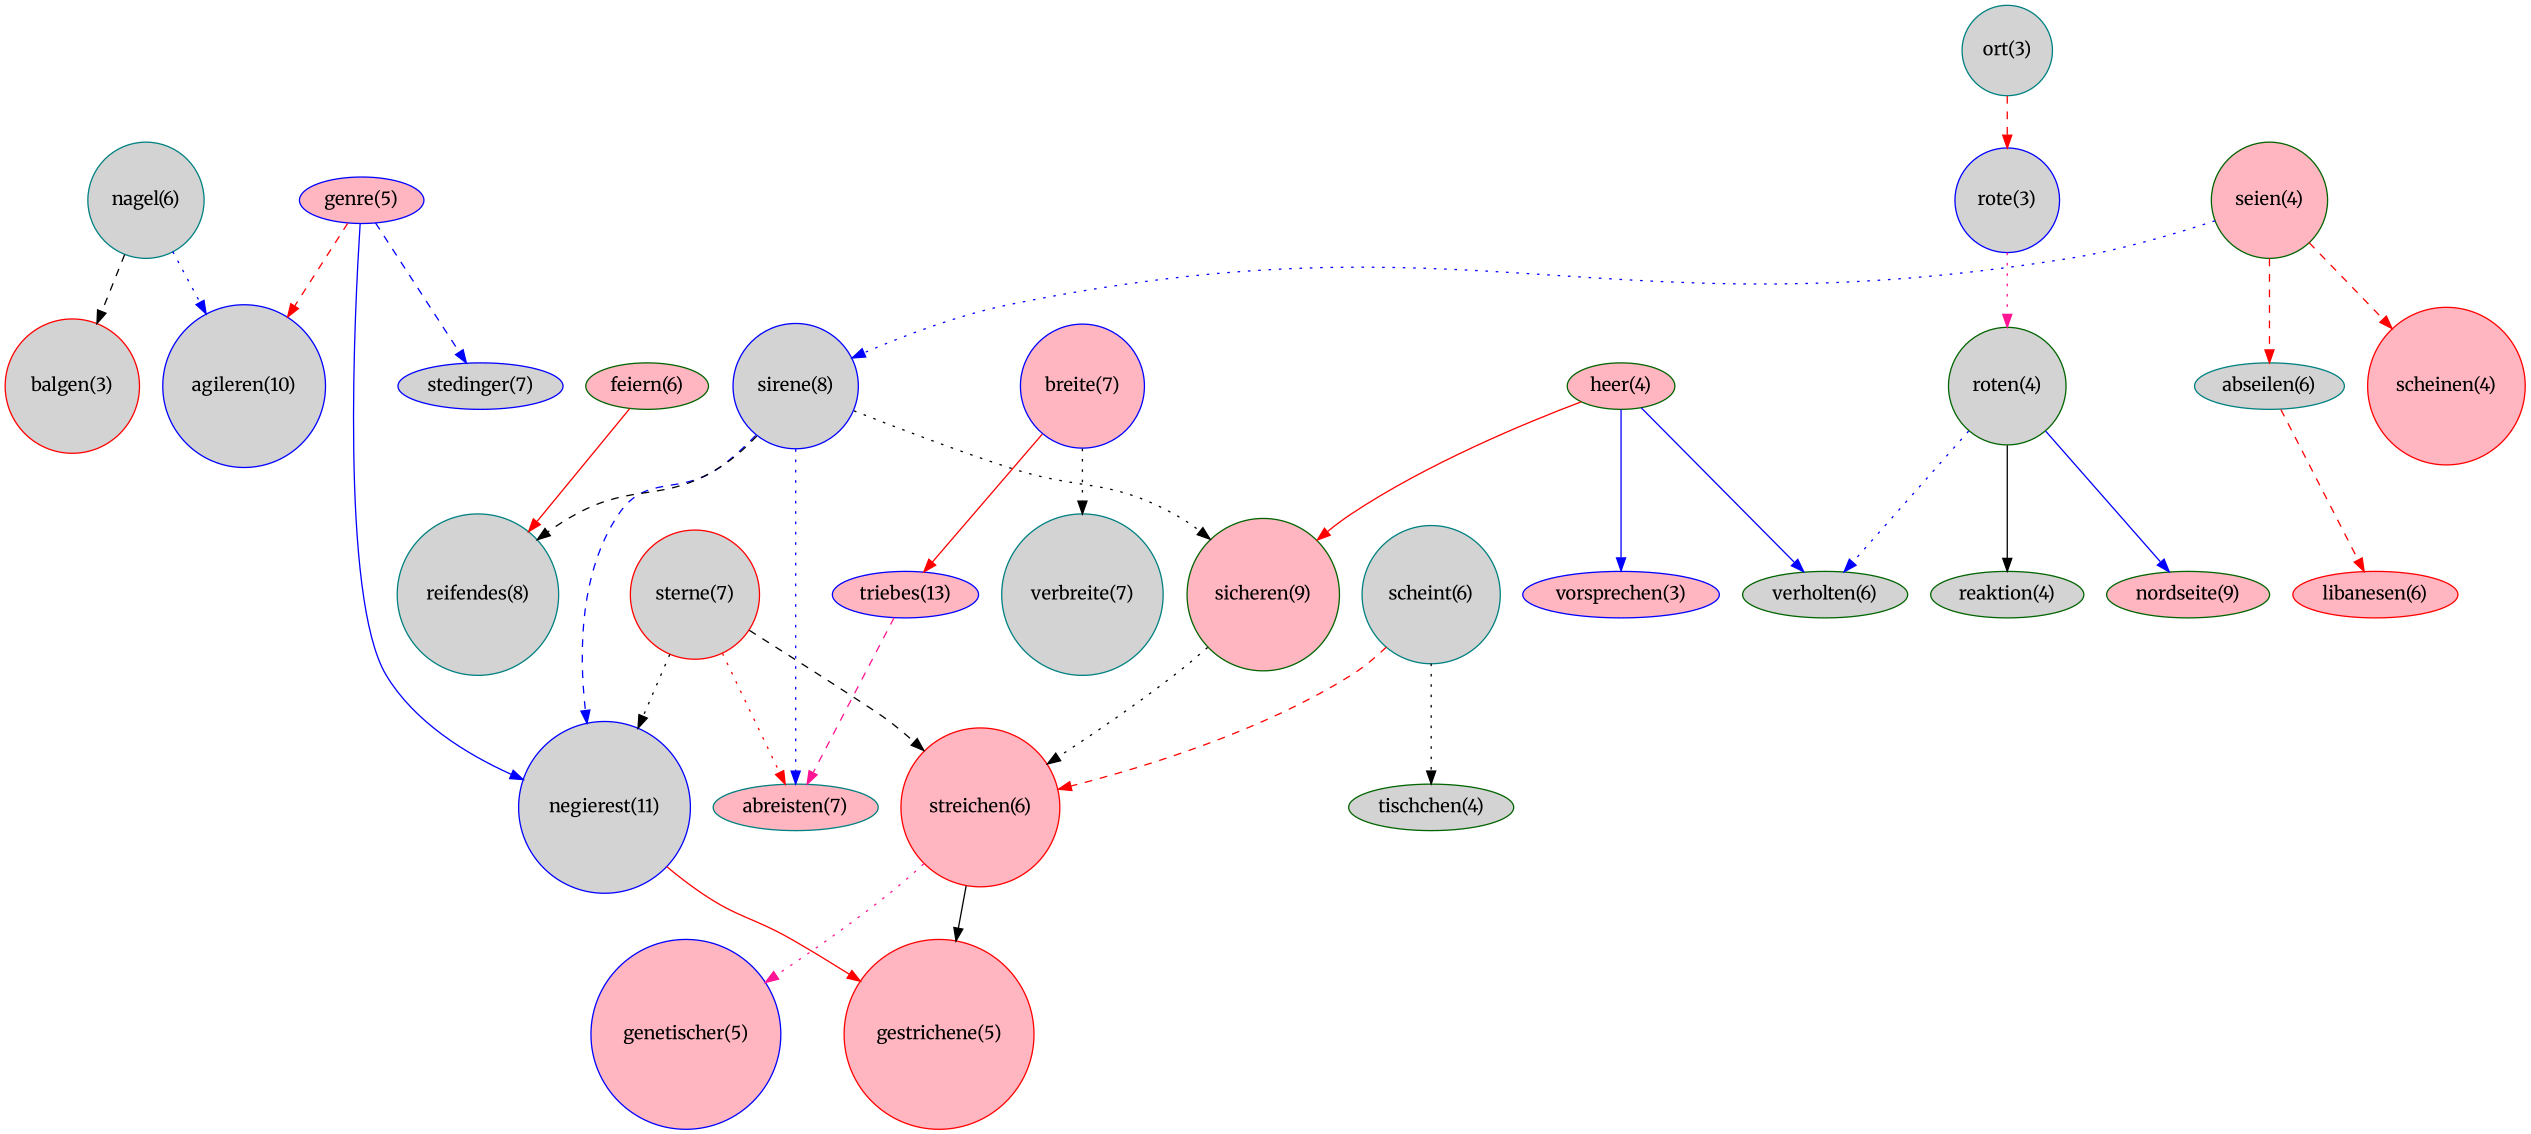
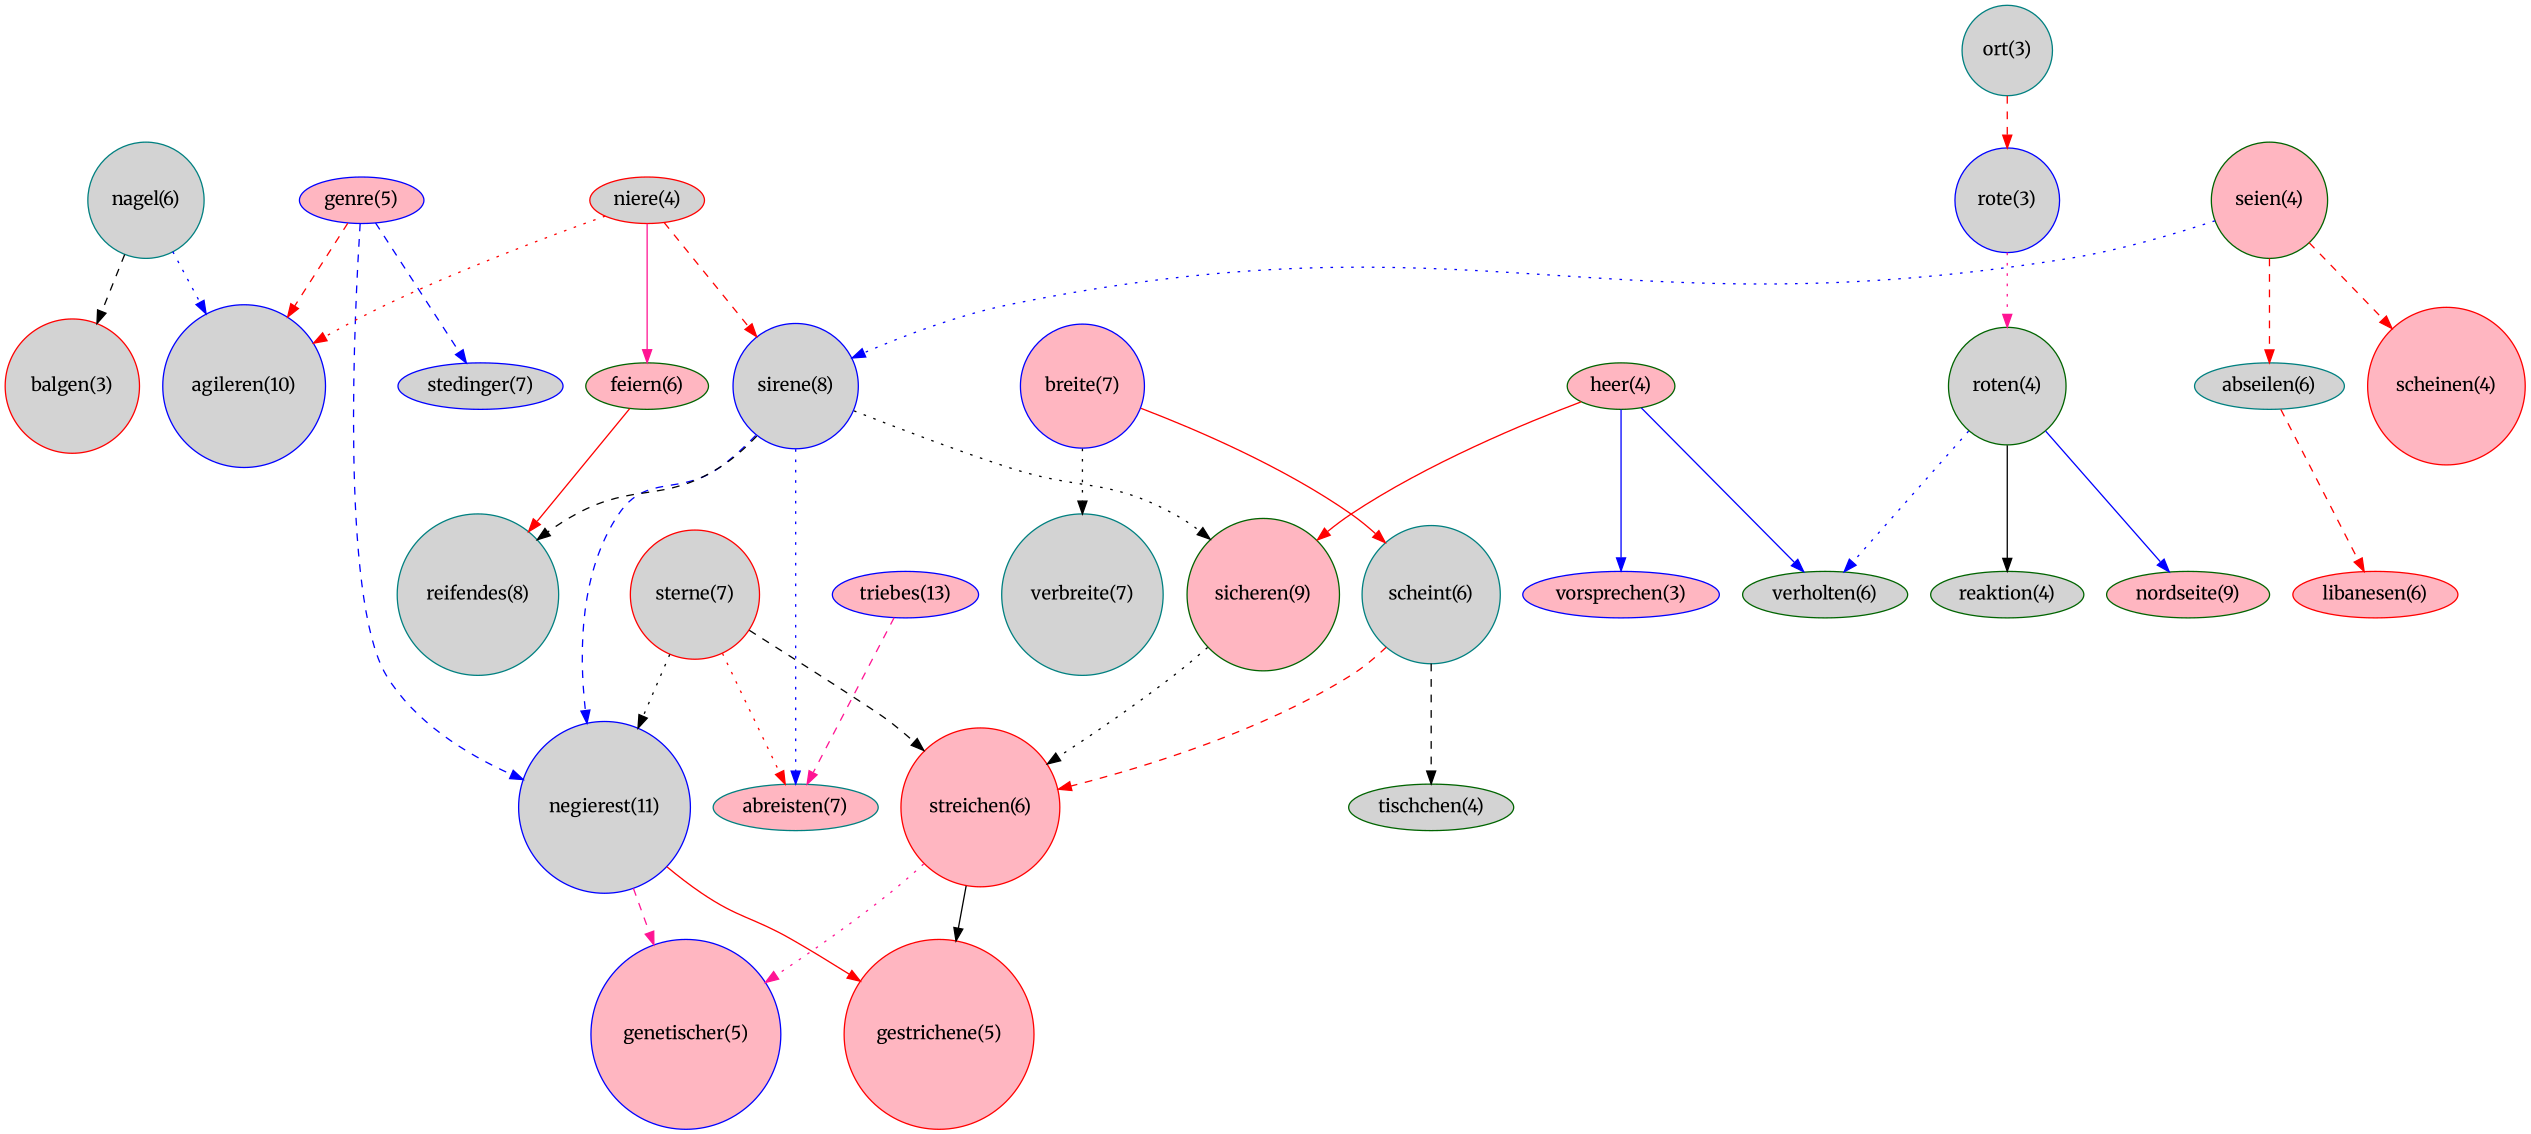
  digraph {
    fontname=Merriweather
    node [color=blue fillcolor=lightgrey fontname=Merriweather shape=circle style=filled]
    edge [color=red fontname=Merriweather style=dashed]
    "genre(5)" [fillcolor=lightpink shape=ellipse]
    "agileren(10)"
    "negierest(11)"
    "stedinger(7)" [shape=ellipse]
    "genetischer(5)" [fillcolor=lightpink]
    "gestrichene(5)" [color=red fillcolor=lightpink]
    "feiern(6)" [color=darkgreen fillcolor=lightpink shape=ellipse]
    "reifendes(8)" [color=teal]
    "roten(4)" [color=darkgreen]
    "reaktion(4)" [color=darkgreen shape=ellipse]
    "verholten(6)" [color=darkgreen shape=ellipse]
    "nordseite(9)" [color=darkgreen fillcolor=lightpink shape=ellipse]
    "heer(4)" [color=darkgreen fillcolor=lightpink shape=ellipse]
    "vorsprechen(3)" [fillcolor=lightpink shape=ellipse]
    "sicheren(9)" [color=darkgreen fillcolor=lightpink]
    "streichen(6)" [color=red fillcolor=lightpink]
    "rote(3)"
    "ort(3)" [color=teal]
    "seien(4)" [color=darkgreen fillcolor=lightpink]
    "sirene(8)"
    "scheinen(4)" [color=red fillcolor=lightpink]
    "abseilen(6)" [color=teal shape=ellipse]
    "abreisten(7)" [color=teal fillcolor=lightpink shape=ellipse]
    "libanesen(6)" [color=red fillcolor=lightpink shape=ellipse]
    "scheint(6)" [color=teal]
    "tischchen(4)" [color=darkgreen shape=ellipse]
    "breite(7)" [fillcolor=lightpink]
    "verbreite(7)" [color=teal]
    "triebes(13)" [fillcolor=lightpink shape=ellipse]
    "sterne(7)" [color=red]
    "nagel(6)" [color=teal]
    "balgen(3)" [color=red]
+   "niere(4)" [color=red shape=ellipse]
    "genre(5)" -> "agileren(10)"
-   "genre(5)" -> "negierest(11)" [color=blue style=solid]
+   "genre(5)" -> "negierest(11)" [color=blue]
    "genre(5)" -> "stedinger(7)" [color=blue]
+   "negierest(11)" -> "genetischer(5)" [color=deeppink]
    "negierest(11)" -> "gestrichene(5)" [style=solid]
    "feiern(6)" -> "reifendes(8)" [style=solid]
    "roten(4)" -> "reaktion(4)" [color=black style=solid]
    "roten(4)" -> "verholten(6)" [color=blue style=dotted]
    "roten(4)" -> "nordseite(9)" [color=blue style=solid]
    "heer(4)" -> "verholten(6)" [color=blue style=solid]
    "heer(4)" -> "vorsprechen(3)" [color=blue style=solid]
    "heer(4)" -> "sicheren(9)" [style=solid]
    "sicheren(9)" -> "streichen(6)" [color=black style=dotted]
    "streichen(6)" -> "genetischer(5)" [color=deeppink style=dotted]
    "streichen(6)" -> "gestrichene(5)" [color=black style=solid]
    "rote(3)" -> "roten(4)" [color=deeppink style=dotted]
    "ort(3)" -> "rote(3)"
    "seien(4)" -> "sirene(8)" [color=blue style=dotted]
    "seien(4)" -> "scheinen(4)"
    "seien(4)" -> "abseilen(6)"
    "sirene(8)" -> "negierest(11)" [color=blue]
    "sirene(8)" -> "reifendes(8)" [color=black]
    "sirene(8)" -> "sicheren(9)" [color=black style=dotted]
    "sirene(8)" -> "abreisten(7)" [color=blue style=dotted]
    "abseilen(6)" -> "libanesen(6)"
    "scheint(6)" -> "streichen(6)"
-   "scheint(6)" -> "tischchen(4)" [color=black style=dotted]
+   "scheint(6)" -> "tischchen(4)" [color=black]
    "breite(7)" -> "verbreite(7)" [color=black style=dotted]
-   "breite(7)" -> "triebes(13)" [style=solid]
+   "breite(7)" -> "scheint(6)" [style=solid]
    "triebes(13)" -> "abreisten(7)" [color=deeppink]
    "sterne(7)" -> "negierest(11)" [color=black style=dotted]
    "sterne(7)" -> "streichen(6)" [color=black]
    "sterne(7)" -> "abreisten(7)" [style=dotted]
    "nagel(6)" -> "agileren(10)" [color=blue style=dotted]
    "nagel(6)" -> "balgen(3)" [color=black]
+   "niere(4)" -> "agileren(10)" [style=dotted]
+   "niere(4)" -> "feiern(6)" [color=deeppink style=solid]
+   "niere(4)" -> "sirene(8)"
  }
